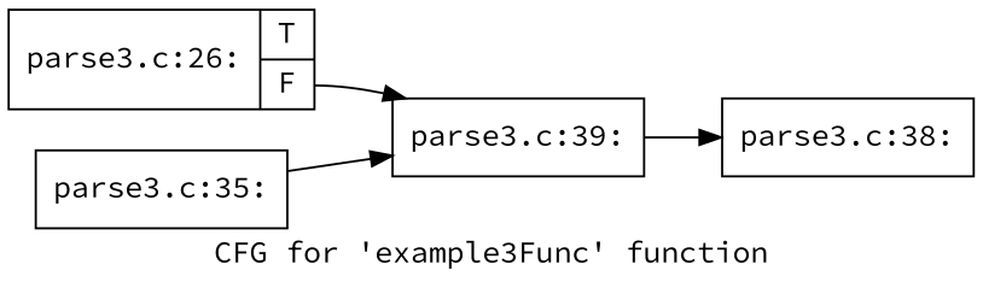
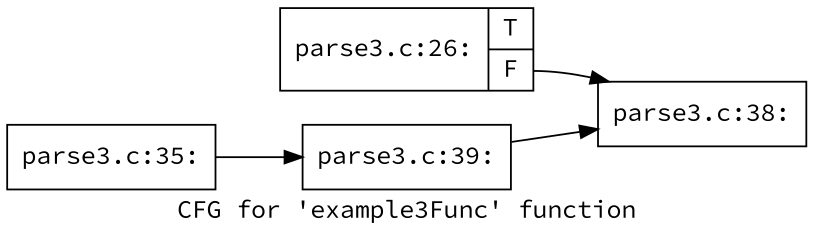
  digraph {
    fontname="Source Code Pro"
    label="CFG for 'example3Func' function"
    rankdir=LR
    node [fontname="Source Code Pro" shape=record]
    edge [fontname="Source Code Pro"]
    n1 [label="{parse3.c:26:|{<s0>T|<s1>F}}"]
    n2 [label="{parse3.c:38:}"]
    n3 [label="{parse3.c:35:}"]
    n4 [label="{parse3.c:39:}"]
-   n1 -> n4 [tailport=s1]
+   n1 -> n2 [tailport=s1]
    n3 -> n4
    n4 -> n2
  }
